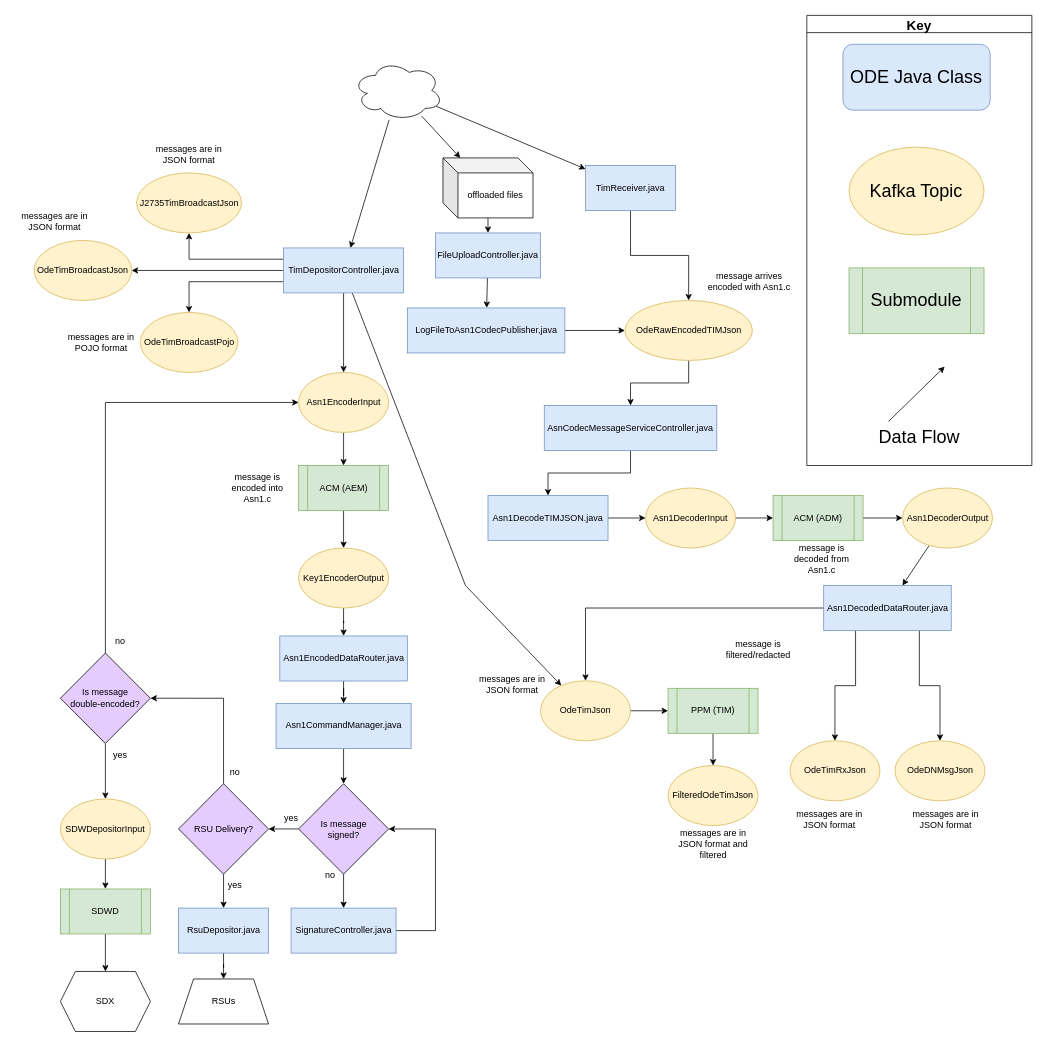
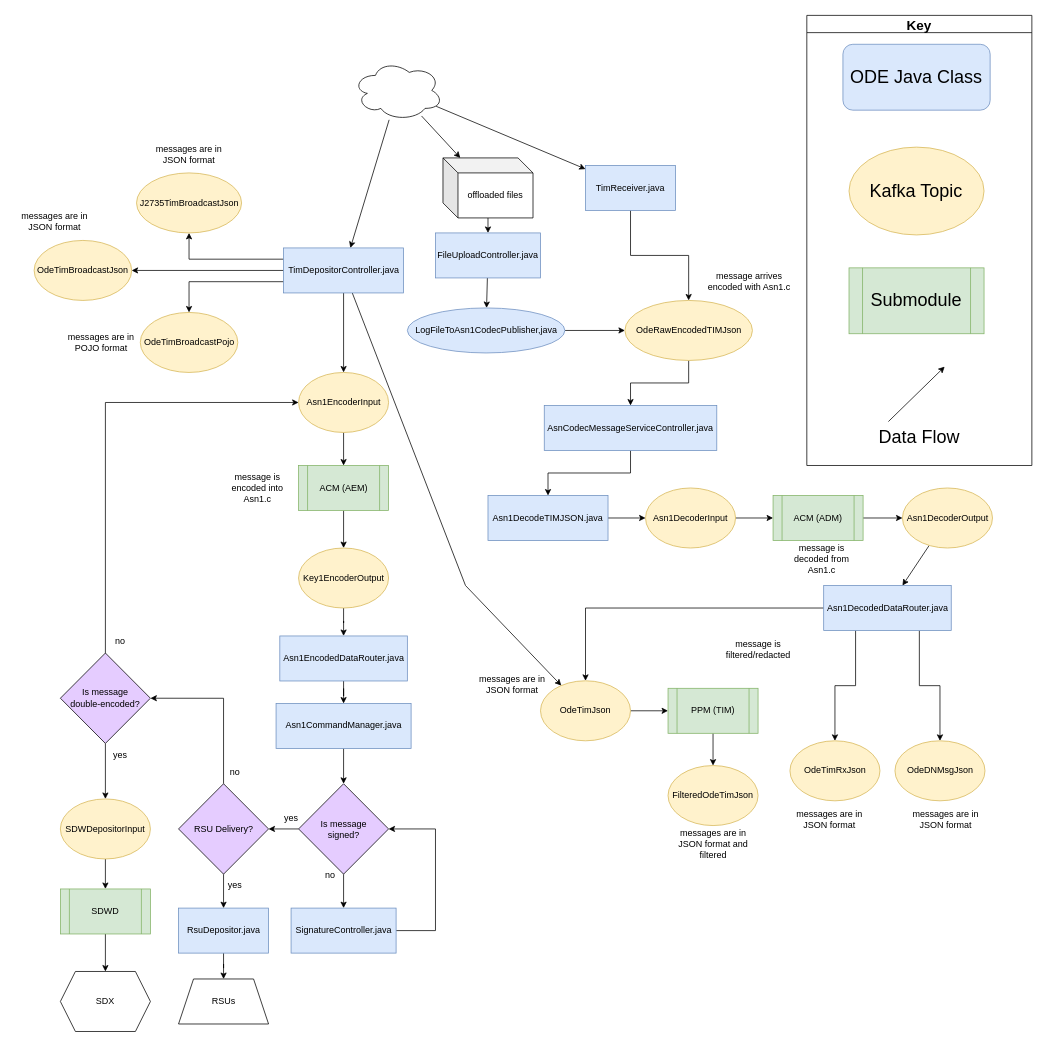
  <mxCell id="0" />
  <mxCell id="1" parent="0" />
  <mxCell id="2" style="edgeStyle=orthogonalEdgeStyle;rounded=0;orthogonalLoop=1;jettySize=auto;html=1;entryX=0.5;entryY=0;entryDx=0;entryDy=0;exitX=0;exitY=0.5;exitDx=0;exitDy=0;" parent="1" source="5" target="23" edge="1"><mxGeometry relative="1" as="geometry" /></mxCell>
  <mxCell id="3" style="edgeStyle=orthogonalEdgeStyle;rounded=0;orthogonalLoop=1;jettySize=auto;html=1;exitX=0.25;exitY=1;exitDx=0;exitDy=0;" parent="1" source="5" target="21" edge="1"><mxGeometry relative="1" as="geometry" /></mxCell>
  <mxCell id="4" style="edgeStyle=orthogonalEdgeStyle;rounded=0;orthogonalLoop=1;jettySize=auto;html=1;exitX=0.75;exitY=1;exitDx=0;exitDy=0;" parent="1" source="5" target="20" edge="1"><mxGeometry relative="1" as="geometry" /></mxCell>
  <mxCell id="5" value="Asn1DecodedDataRouter.java" style="rounded=0;whiteSpace=wrap;html=1;fillColor=#dae8fc;strokeColor=#6c8ebf;" parent="1" vertex="1"><mxGeometry x="1097.5" y="780" width="170" height="60" as="geometry" /></mxCell>
  <mxCell id="6" style="edgeStyle=orthogonalEdgeStyle;rounded=0;orthogonalLoop=1;jettySize=auto;html=1;entryX=0;entryY=0.5;entryDx=0;entryDy=0;" parent="1" source="7" target="13" edge="1"><mxGeometry relative="1" as="geometry" /></mxCell>
  <mxCell id="7" value="ACM (ADM)" style="shape=process;whiteSpace=wrap;html=1;backgroundOutline=1;fillColor=#d5e8d4;strokeColor=#82b366;" parent="1" vertex="1"><mxGeometry x="1030" y="660" width="120" height="60" as="geometry" /></mxCell>
  <mxCell id="8" style="edgeStyle=orthogonalEdgeStyle;rounded=0;orthogonalLoop=1;jettySize=auto;html=1;" parent="1" source="9" target="19" edge="1"><mxGeometry relative="1" as="geometry" /></mxCell>
  <mxCell id="9" value="AsnCodecMessageServiceController.java" style="rounded=0;whiteSpace=wrap;html=1;fillColor=#dae8fc;strokeColor=#6c8ebf;" parent="1" vertex="1"><mxGeometry x="725" y="540" width="230" height="60" as="geometry" /></mxCell>
  <mxCell id="10" style="edgeStyle=orthogonalEdgeStyle;rounded=0;orthogonalLoop=1;jettySize=auto;html=1;entryX=0;entryY=0.5;entryDx=0;entryDy=0;" parent="1" source="11" target="7" edge="1"><mxGeometry relative="1" as="geometry" /></mxCell>
  <mxCell id="11" value="Asn1DecoderInput" style="ellipse;whiteSpace=wrap;html=1;fillColor=#fff2cc;strokeColor=#d6b656;" parent="1" vertex="1"><mxGeometry x="860" y="650" width="120" height="80" as="geometry" /></mxCell>
  <mxCell id="12" style="rounded=0;orthogonalLoop=1;jettySize=auto;html=1;" parent="1" source="13" target="5" edge="1"><mxGeometry relative="1" as="geometry" /></mxCell>
  <mxCell id="13" value="Asn1DecoderOutput" style="ellipse;whiteSpace=wrap;html=1;fillColor=#fff2cc;strokeColor=#d6b656;" parent="1" vertex="1"><mxGeometry x="1202.5" y="650" width="120" height="80" as="geometry" /></mxCell>
  <mxCell id="14" style="edgeStyle=orthogonalEdgeStyle;rounded=0;orthogonalLoop=1;jettySize=auto;html=1;entryX=0.5;entryY=0;entryDx=0;entryDy=0;" parent="1" source="15" target="17" edge="1"><mxGeometry relative="1" as="geometry" /></mxCell>
  <mxCell id="15" value="TimReceiver.java" style="rounded=0;whiteSpace=wrap;html=1;fillColor=#dae8fc;strokeColor=#6c8ebf;" parent="1" vertex="1"><mxGeometry x="780" y="220" width="120" height="60" as="geometry" /></mxCell>
  <mxCell id="16" style="edgeStyle=orthogonalEdgeStyle;rounded=0;orthogonalLoop=1;jettySize=auto;html=1;" parent="1" source="17" target="9" edge="1"><mxGeometry relative="1" as="geometry" /></mxCell>
  <mxCell id="17" value="OdeRawEncodedTIMJson" style="ellipse;whiteSpace=wrap;html=1;fillColor=#fff2cc;strokeColor=#d6b656;" parent="1" vertex="1"><mxGeometry x="832.5" y="400" width="170" height="80" as="geometry" /></mxCell>
  <mxCell id="18" style="edgeStyle=orthogonalEdgeStyle;rounded=0;orthogonalLoop=1;jettySize=auto;html=1;exitX=1;exitY=0.5;exitDx=0;exitDy=0;entryX=0;entryY=0.5;entryDx=0;entryDy=0;" edge="1" parent="1" source="19" target="11"><mxGeometry relative="1" as="geometry" /></mxCell>
  <mxCell id="19" value="Asn1DecodeTIMJSON.java" style="rounded=0;whiteSpace=wrap;html=1;fillColor=#dae8fc;strokeColor=#6c8ebf;" parent="1" vertex="1"><mxGeometry x="650" y="660" width="160" height="60" as="geometry" /></mxCell>
  <mxCell id="20" value="OdeDNMsgJson" style="ellipse;whiteSpace=wrap;html=1;fillColor=#fff2cc;strokeColor=#d6b656;" parent="1" vertex="1"><mxGeometry x="1192.5" y="987" width="120" height="80" as="geometry" /></mxCell>
  <mxCell id="21" value="OdeTimRxJson" style="ellipse;whiteSpace=wrap;html=1;fillColor=#fff2cc;strokeColor=#d6b656;" parent="1" vertex="1"><mxGeometry x="1052.5" y="987" width="120" height="80" as="geometry" /></mxCell>
  <mxCell id="22" style="edgeStyle=orthogonalEdgeStyle;rounded=0;orthogonalLoop=1;jettySize=auto;html=1;entryX=0;entryY=0.5;entryDx=0;entryDy=0;exitX=1;exitY=0.5;exitDx=0;exitDy=0;" parent="1" source="23" target="32" edge="1"><mxGeometry relative="1" as="geometry" /></mxCell>
  <mxCell id="23" value="OdeTimJson" style="ellipse;whiteSpace=wrap;html=1;fillColor=#fff2cc;strokeColor=#d6b656;" parent="1" vertex="1"><mxGeometry x="720" y="907" width="120" height="80" as="geometry" /></mxCell>
  <mxCell id="24" style="edgeStyle=orthogonalEdgeStyle;rounded=0;orthogonalLoop=1;jettySize=auto;html=1;" parent="1" source="29" target="35" edge="1"><mxGeometry relative="1" as="geometry" /></mxCell>
  <mxCell id="25" style="rounded=0;orthogonalLoop=1;jettySize=auto;html=1;" parent="1" source="29" target="23" edge="1"><mxGeometry relative="1" as="geometry"><Array as="points"><mxPoint x="620" y="780" /></Array></mxGeometry></mxCell>
  <mxCell id="26" style="edgeStyle=orthogonalEdgeStyle;rounded=0;orthogonalLoop=1;jettySize=auto;html=1;exitX=0;exitY=0.75;exitDx=0;exitDy=0;" parent="1" source="29" target="40" edge="1"><mxGeometry relative="1" as="geometry" /></mxCell>
  <mxCell id="27" style="edgeStyle=orthogonalEdgeStyle;rounded=0;orthogonalLoop=1;jettySize=auto;html=1;exitX=0;exitY=0.25;exitDx=0;exitDy=0;" parent="1" source="29" target="30" edge="1"><mxGeometry relative="1" as="geometry" /></mxCell>
  <mxCell id="28" style="edgeStyle=orthogonalEdgeStyle;rounded=0;orthogonalLoop=1;jettySize=auto;html=1;exitX=0;exitY=0.5;exitDx=0;exitDy=0;" parent="1" source="29" target="41" edge="1"><mxGeometry relative="1" as="geometry" /></mxCell>
  <mxCell id="29" value="TimDepositorController.java" style="rounded=0;whiteSpace=wrap;html=1;fillColor=#dae8fc;strokeColor=#6c8ebf;" parent="1" vertex="1"><mxGeometry x="377.5" y="330" width="160" height="60" as="geometry" /></mxCell>
  <mxCell id="30" value="J2735TimBroadcastJson" style="ellipse;whiteSpace=wrap;html=1;fillColor=#fff2cc;strokeColor=#d6b656;" parent="1" vertex="1"><mxGeometry x="181.5" y="230" width="140" height="80" as="geometry" /></mxCell>
  <mxCell id="31" style="edgeStyle=orthogonalEdgeStyle;rounded=0;orthogonalLoop=1;jettySize=auto;html=1;entryX=0.5;entryY=0;entryDx=0;entryDy=0;exitX=0.5;exitY=1;exitDx=0;exitDy=0;" parent="1" source="32" target="33" edge="1"><mxGeometry relative="1" as="geometry" /></mxCell>
  <mxCell id="32" value="PPM (TIM)" style="shape=process;whiteSpace=wrap;html=1;backgroundOutline=1;fillColor=#d5e8d4;strokeColor=#82b366;" parent="1" vertex="1"><mxGeometry x="890" y="917" width="120" height="60" as="geometry" /></mxCell>
  <mxCell id="33" value="FilteredOdeTimJson" style="ellipse;whiteSpace=wrap;html=1;fillColor=#fff2cc;strokeColor=#d6b656;" parent="1" vertex="1"><mxGeometry x="890" y="1020" width="120" height="80" as="geometry" /></mxCell>
  <mxCell id="34" style="edgeStyle=orthogonalEdgeStyle;rounded=0;orthogonalLoop=1;jettySize=auto;html=1;" parent="1" source="35" target="37" edge="1"><mxGeometry relative="1" as="geometry" /></mxCell>
  <mxCell id="35" value="Asn1EncoderInput" style="ellipse;whiteSpace=wrap;html=1;fillColor=#fff2cc;strokeColor=#d6b656;" parent="1" vertex="1"><mxGeometry x="397.5" y="496" width="120" height="80" as="geometry" /></mxCell>
  <mxCell id="36" style="edgeStyle=orthogonalEdgeStyle;rounded=0;orthogonalLoop=1;jettySize=auto;html=1;" parent="1" source="37" target="39" edge="1"><mxGeometry relative="1" as="geometry" /></mxCell>
  <mxCell id="37" value="ACM (AEM)" style="shape=process;whiteSpace=wrap;html=1;backgroundOutline=1;fillColor=#d5e8d4;strokeColor=#82b366;" parent="1" vertex="1"><mxGeometry x="397.5" y="620" width="120" height="60" as="geometry" /></mxCell>
  <mxCell id="38" style="edgeStyle=orthogonalEdgeStyle;rounded=0;orthogonalLoop=1;jettySize=auto;html=1;" parent="1" source="39" target="69" edge="1"><mxGeometry relative="1" as="geometry" /></mxCell>
  <mxCell id="39" value="Key1EncoderOutput" style="ellipse;whiteSpace=wrap;html=1;fillColor=#fff2cc;strokeColor=#d6b656;" parent="1" vertex="1"><mxGeometry x="397.5" y="730" width="120" height="80" as="geometry" /></mxCell>
  <mxCell id="40" value="OdeTimBroadcastPojo" style="ellipse;whiteSpace=wrap;html=1;fillColor=#fff2cc;strokeColor=#d6b656;" parent="1" vertex="1"><mxGeometry x="186.5" y="416" width="130" height="80" as="geometry" /></mxCell>
  <mxCell id="41" value="OdeTimBroadcastJson" style="ellipse;whiteSpace=wrap;html=1;fillColor=#fff2cc;strokeColor=#d6b656;" parent="1" vertex="1"><mxGeometry x="45" y="320" width="130" height="80" as="geometry" /></mxCell>
  <mxCell id="42" value="" style="group" parent="1" vertex="1" connectable="0"><mxGeometry x="1075" y="20" width="300" height="600" as="geometry" /></mxCell>
  <mxCell id="43" value="&lt;font style=&quot;font-size: 24px&quot;&gt;Submodule&lt;/font&gt;" style="shape=process;whiteSpace=wrap;html=1;backgroundOutline=1;fillColor=#d5e8d4;strokeColor=#82b366;labelBackgroundColor=none;" parent="42" vertex="1"><mxGeometry x="56.25" y="336.585" width="180" height="87.805" as="geometry" /></mxCell>
  <mxCell id="44" value="Key" style="swimlane;labelBackgroundColor=none;fontSize=18;" parent="42" vertex="1"><mxGeometry width="300.0" height="600" as="geometry"><mxRectangle width="70" height="30" as="alternateBounds" /></mxGeometry></mxCell>
  <mxCell id="45" value="&lt;font style=&quot;font-size: 24px&quot;&gt;Data Flow&lt;/font&gt;" style="text;html=1;strokeColor=none;fillColor=none;align=center;verticalAlign=middle;whiteSpace=wrap;rounded=0;labelBackgroundColor=none;" parent="44" vertex="1"><mxGeometry x="80" y="541.46" width="140" height="43.9" as="geometry" /></mxCell>
  <mxCell id="46" value="" style="endArrow=classic;html=1;rounded=0;labelBackgroundColor=none;" parent="44" edge="1"><mxGeometry width="50" height="50" relative="1" as="geometry"><mxPoint x="108.75" y="541.463" as="sourcePoint" /><mxPoint x="183.75" y="468.293" as="targetPoint" /></mxGeometry></mxCell>
  <mxCell id="47" value="&lt;font style=&quot;font-size: 24px&quot;&gt;Kafka Topic&lt;/font&gt;" style="ellipse;whiteSpace=wrap;html=1;fillColor=#fff2cc;strokeColor=#d6b656;labelBackgroundColor=none;" parent="44" vertex="1"><mxGeometry x="56.25" y="175.61" width="180" height="117.073" as="geometry" /></mxCell>
  <mxCell id="48" value="&lt;font style=&quot;font-size: 24px&quot;&gt;ODE Java Class&lt;/font&gt;" style="rounded=1;whiteSpace=wrap;html=1;fillColor=#dae8fc;strokeColor=#6c8ebf;labelBackgroundColor=none;" parent="44" vertex="1"><mxGeometry x="48.13" y="38.54" width="196.25" height="87.8" as="geometry" /></mxCell>
  <mxCell id="49" value="message arrives &lt;br&gt;encoded with Asn1.c" style="text;html=1;align=center;verticalAlign=middle;resizable=0;points=[];autosize=1;strokeColor=none;fillColor=none;" parent="1" vertex="1"><mxGeometry x="932.5" y="360" width="130" height="30" as="geometry" /></mxCell>
  <mxCell id="50" value="message is decoded from Asn1.c" style="text;html=1;strokeColor=none;fillColor=none;align=center;verticalAlign=middle;whiteSpace=wrap;rounded=0;" parent="1" vertex="1"><mxGeometry x="1040" y="720" width="110" height="50" as="geometry" /></mxCell>
  <mxCell id="51" value="message is filtered/redacted" style="text;html=1;strokeColor=none;fillColor=none;align=center;verticalAlign=middle;whiteSpace=wrap;rounded=0;" parent="1" vertex="1"><mxGeometry x="957.5" y="840" width="105" height="50" as="geometry" /></mxCell>
  <mxCell id="52" value="message is encoded into Asn1.c" style="text;html=1;strokeColor=none;fillColor=none;align=center;verticalAlign=middle;whiteSpace=wrap;rounded=0;" parent="1" vertex="1"><mxGeometry x="287.5" y="625" width="110" height="50" as="geometry" /></mxCell>
  <mxCell id="53" value="messages are in JSON format" style="text;html=1;strokeColor=none;fillColor=none;align=center;verticalAlign=middle;whiteSpace=wrap;rounded=0;" parent="1" vertex="1"><mxGeometry x="630" y="887.25" width="105" height="50" as="geometry" /></mxCell>
  <mxCell id="54" value="messages are in JSON format" style="text;html=1;strokeColor=none;fillColor=none;align=center;verticalAlign=middle;whiteSpace=wrap;rounded=0;" parent="1" vertex="1"><mxGeometry x="1052.5" y="1067" width="105" height="50" as="geometry" /></mxCell>
  <mxCell id="55" value="messages are in JSON format" style="text;html=1;strokeColor=none;fillColor=none;align=center;verticalAlign=middle;whiteSpace=wrap;rounded=0;" parent="1" vertex="1"><mxGeometry x="1207.5" y="1067" width="105" height="50" as="geometry" /></mxCell>
  <mxCell id="56" value="messages are in JSON format" style="text;html=1;strokeColor=none;fillColor=none;align=center;verticalAlign=middle;whiteSpace=wrap;rounded=0;" parent="1" vertex="1"><mxGeometry x="199" y="180" width="105" height="50" as="geometry" /></mxCell>
  <mxCell id="57" value="messages are in JSON format" style="text;html=1;strokeColor=none;fillColor=none;align=center;verticalAlign=middle;whiteSpace=wrap;rounded=0;" parent="1" vertex="1"><mxGeometry x="20" y="270" width="105" height="50" as="geometry" /></mxCell>
  <mxCell id="58" value="messages are in POJO format" style="text;html=1;strokeColor=none;fillColor=none;align=center;verticalAlign=middle;whiteSpace=wrap;rounded=0;" parent="1" vertex="1"><mxGeometry x="81.5" y="431" width="105" height="50" as="geometry" /></mxCell>
  <mxCell id="59" value="messages are in JSON format and filtered" style="text;html=1;strokeColor=none;fillColor=none;align=center;verticalAlign=middle;whiteSpace=wrap;rounded=0;" parent="1" vertex="1"><mxGeometry x="897.5" y="1100" width="105" height="50" as="geometry" /></mxCell>
  <mxCell id="60" style="rounded=0;orthogonalLoop=1;jettySize=auto;html=1;" parent="1" source="63" target="29" edge="1"><mxGeometry relative="1" as="geometry" /></mxCell>
  <mxCell id="61" style="rounded=0;orthogonalLoop=1;jettySize=auto;html=1;" parent="1" source="63" target="96" edge="1"><mxGeometry relative="1" as="geometry" /></mxCell>
  <mxCell id="62" style="edgeStyle=none;rounded=0;orthogonalLoop=1;jettySize=auto;html=1;" parent="1" source="63" target="15" edge="1"><mxGeometry relative="1" as="geometry" /></mxCell>
  <mxCell id="63" value="" style="ellipse;shape=cloud;whiteSpace=wrap;html=1;" parent="1" vertex="1"><mxGeometry x="470" y="80" width="120" height="80" as="geometry" /></mxCell>
  <mxCell id="64" style="edgeStyle=orthogonalEdgeStyle;rounded=0;orthogonalLoop=1;jettySize=auto;html=1;entryX=0.5;entryY=0;entryDx=0;entryDy=0;" parent="1" source="65" target="88" edge="1"><mxGeometry relative="1" as="geometry" /></mxCell>
  <mxCell id="65" value="Asn1CommandManager.java" style="rounded=0;whiteSpace=wrap;html=1;fillColor=#dae8fc;strokeColor=#6c8ebf;" parent="1" vertex="1"><mxGeometry x="367.5" y="937.25" width="180" height="60" as="geometry" /></mxCell>
  <mxCell id="66" style="edgeStyle=orthogonalEdgeStyle;rounded=0;orthogonalLoop=1;jettySize=auto;html=1;" parent="1" source="67" target="71" edge="1"><mxGeometry relative="1" as="geometry" /></mxCell>
  <mxCell id="67" value="SDWDepositorInput" style="ellipse;whiteSpace=wrap;html=1;fillColor=#fff2cc;strokeColor=#d6b656;" parent="1" vertex="1"><mxGeometry x="80" y="1064.5" width="120" height="80" as="geometry" /></mxCell>
  <mxCell id="68" style="edgeStyle=orthogonalEdgeStyle;rounded=0;orthogonalLoop=1;jettySize=auto;html=1;" parent="1" source="69" target="65" edge="1"><mxGeometry relative="1" as="geometry" /></mxCell>
  <mxCell id="69" value="Asn1EncodedDataRouter.java" style="rounded=0;whiteSpace=wrap;html=1;fillColor=#dae8fc;strokeColor=#6c8ebf;" parent="1" vertex="1"><mxGeometry x="372.5" y="847.25" width="170" height="60" as="geometry" /></mxCell>
  <mxCell id="70" style="edgeStyle=orthogonalEdgeStyle;rounded=0;orthogonalLoop=1;jettySize=auto;html=1;exitX=0.5;exitY=1;exitDx=0;exitDy=0;" parent="1" source="71" target="73" edge="1"><mxGeometry relative="1" as="geometry" /></mxCell>
  <mxCell id="71" value="SDWD" style="shape=process;whiteSpace=wrap;html=1;backgroundOutline=1;fillColor=#d5e8d4;strokeColor=#82b366;" parent="1" vertex="1"><mxGeometry x="80" y="1184.5" width="120" height="60" as="geometry" /></mxCell>
  <mxCell id="72" value="RSUs" style="shape=trapezoid;perimeter=trapezoidPerimeter;whiteSpace=wrap;html=1;fixedSize=1;" parent="1" vertex="1"><mxGeometry x="237.5" y="1304.5" width="120" height="60" as="geometry" /></mxCell>
  <mxCell id="73" value="SDX" style="shape=hexagon;perimeter=hexagonPerimeter2;whiteSpace=wrap;html=1;fixedSize=1;" parent="1" vertex="1"><mxGeometry x="80" y="1294.5" width="120" height="80" as="geometry" /></mxCell>
  <mxCell id="74" style="edgeStyle=orthogonalEdgeStyle;rounded=0;orthogonalLoop=1;jettySize=auto;html=1;" parent="1" source="75" target="72" edge="1"><mxGeometry relative="1" as="geometry" /></mxCell>
  <mxCell id="75" value="RsuDepositor.java" style="rounded=0;whiteSpace=wrap;html=1;fillColor=#dae8fc;strokeColor=#6c8ebf;" parent="1" vertex="1"><mxGeometry x="237.5" y="1210" width="120" height="60" as="geometry" /></mxCell>
  <mxCell id="76" style="edgeStyle=orthogonalEdgeStyle;rounded=0;orthogonalLoop=1;jettySize=auto;html=1;" parent="1" source="78" target="67" edge="1"><mxGeometry relative="1" as="geometry" /></mxCell>
  <mxCell id="77" style="edgeStyle=orthogonalEdgeStyle;rounded=0;orthogonalLoop=1;jettySize=auto;html=1;exitX=0.5;exitY=0;exitDx=0;exitDy=0;entryX=0;entryY=0.5;entryDx=0;entryDy=0;" parent="1" source="78" target="35" edge="1"><mxGeometry relative="1" as="geometry" /></mxCell>
  <mxCell id="78" value="Is message&lt;br&gt;double-encoded?" style="rhombus;whiteSpace=wrap;html=1;fillColor=#E5CCFF;" parent="1" vertex="1"><mxGeometry x="80" y="870" width="120" height="120.5" as="geometry" /></mxCell>
  <mxCell id="79" style="edgeStyle=orthogonalEdgeStyle;rounded=0;orthogonalLoop=1;jettySize=auto;html=1;exitX=0.5;exitY=1;exitDx=0;exitDy=0;" parent="1" source="81" target="75" edge="1"><mxGeometry relative="1" as="geometry" /></mxCell>
  <mxCell id="80" style="edgeStyle=orthogonalEdgeStyle;rounded=0;orthogonalLoop=1;jettySize=auto;html=1;entryX=1;entryY=0.5;entryDx=0;entryDy=0;exitX=0.5;exitY=0;exitDx=0;exitDy=0;" parent="1" source="81" target="78" edge="1"><mxGeometry relative="1" as="geometry" /></mxCell>
  <mxCell id="81" value="RSU Delivery?" style="rhombus;whiteSpace=wrap;html=1;fillColor=#E5CCFF;" parent="1" vertex="1"><mxGeometry x="237.5" y="1044.25" width="120" height="120.5" as="geometry" /></mxCell>
  <mxCell id="82" value="yes" style="text;html=1;strokeColor=none;fillColor=none;align=center;verticalAlign=middle;whiteSpace=wrap;rounded=0;" parent="1" vertex="1"><mxGeometry x="282.5" y="1164.75" width="60" height="30" as="geometry" /></mxCell>
  <mxCell id="83" value="no" style="text;html=1;strokeColor=none;fillColor=none;align=center;verticalAlign=middle;whiteSpace=wrap;rounded=0;" parent="1" vertex="1"><mxGeometry x="282.5" y="1014.25" width="60" height="30" as="geometry" /></mxCell>
  <mxCell id="84" value="yes" style="text;html=1;strokeColor=none;fillColor=none;align=center;verticalAlign=middle;whiteSpace=wrap;rounded=0;" parent="1" vertex="1"><mxGeometry x="130" y="990.5" width="60" height="30" as="geometry" /></mxCell>
  <mxCell id="85" value="no" style="text;html=1;strokeColor=none;fillColor=none;align=center;verticalAlign=middle;whiteSpace=wrap;rounded=0;" parent="1" vertex="1"><mxGeometry x="130" y="840" width="60" height="30" as="geometry" /></mxCell>
  <mxCell id="86" style="edgeStyle=orthogonalEdgeStyle;rounded=0;orthogonalLoop=1;jettySize=auto;html=1;" parent="1" source="88" target="81" edge="1"><mxGeometry relative="1" as="geometry" /></mxCell>
  <mxCell id="87" style="edgeStyle=orthogonalEdgeStyle;rounded=0;orthogonalLoop=1;jettySize=auto;html=1;" parent="1" source="88" target="92" edge="1"><mxGeometry relative="1" as="geometry" /></mxCell>
  <mxCell id="88" value="Is message&lt;br&gt;signed?" style="rhombus;whiteSpace=wrap;html=1;fillColor=#E5CCFF;" parent="1" vertex="1"><mxGeometry x="397.5" y="1044.25" width="120" height="120.5" as="geometry" /></mxCell>
  <mxCell id="89" value="yes" style="text;html=1;strokeColor=none;fillColor=none;align=center;verticalAlign=middle;whiteSpace=wrap;rounded=0;" parent="1" vertex="1"><mxGeometry x="357.5" y="1075" width="60" height="30" as="geometry" /></mxCell>
  <mxCell id="90" value="no" style="text;html=1;strokeColor=none;fillColor=none;align=center;verticalAlign=middle;whiteSpace=wrap;rounded=0;" parent="1" vertex="1"><mxGeometry x="410" y="1152.25" width="60" height="30" as="geometry" /></mxCell>
  <mxCell id="91" style="edgeStyle=orthogonalEdgeStyle;rounded=0;orthogonalLoop=1;jettySize=auto;html=1;entryX=1;entryY=0.5;entryDx=0;entryDy=0;exitX=1;exitY=0.5;exitDx=0;exitDy=0;" parent="1" source="92" target="88" edge="1"><mxGeometry relative="1" as="geometry"><Array as="points"><mxPoint x="580" y="1240" /><mxPoint x="580" y="1105" /></Array></mxGeometry></mxCell>
  <mxCell id="92" value="SignatureController.java" style="rounded=0;whiteSpace=wrap;html=1;fillColor=#dae8fc;strokeColor=#6c8ebf;" parent="1" vertex="1"><mxGeometry x="387.5" y="1210" width="140" height="60" as="geometry" /></mxCell>
  <mxCell id="93" style="rounded=0;orthogonalLoop=1;jettySize=auto;html=1;" parent="1" source="94" target="98" edge="1"><mxGeometry relative="1" as="geometry" /></mxCell>
  <mxCell id="94" value="FileUploadController.java" style="rounded=0;whiteSpace=wrap;html=1;fillColor=#dae8fc;strokeColor=#6c8ebf;" parent="1" vertex="1"><mxGeometry x="580" y="310" width="140" height="60" as="geometry" /></mxCell>
  <mxCell id="95" style="rounded=0;orthogonalLoop=1;jettySize=auto;html=1;" parent="1" source="96" target="94" edge="1"><mxGeometry relative="1" as="geometry" /></mxCell>
  <mxCell id="96" value="offloaded files" style="shape=cube;whiteSpace=wrap;html=1;boundedLbl=1;backgroundOutline=1;darkOpacity=0.05;darkOpacity2=0.1;" parent="1" vertex="1"><mxGeometry x="590" y="210" width="120" height="80" as="geometry" /></mxCell>
  <mxCell id="97" value="" style="edgeStyle=orthogonalEdgeStyle;rounded=0;orthogonalLoop=1;jettySize=auto;html=1;" edge="1" parent="1" source="98" target="17"><mxGeometry relative="1" as="geometry" /></mxCell>
- <mxCell id="98" value="LogFileToAsn1CodecPublisher,java" style="rounded=0;whiteSpace=wrap;html=1;fillColor=#dae8fc;strokeColor=#6c8ebf;" parent="1" vertex="1"><mxGeometry x="542.5" y="410" width="210" height="60" as="geometry" /></mxCell>
+ <mxCell id="98" value="LogFileToAsn1CodecPublisher,java" style="ellipse;whiteSpace=wrap;html=1;fillColor=#dae8fc;strokeColor=#6c8ebf;" parent="1" vertex="1"><mxGeometry x="542.5" y="410" width="210" height="60" as="geometry" /></mxCell>
